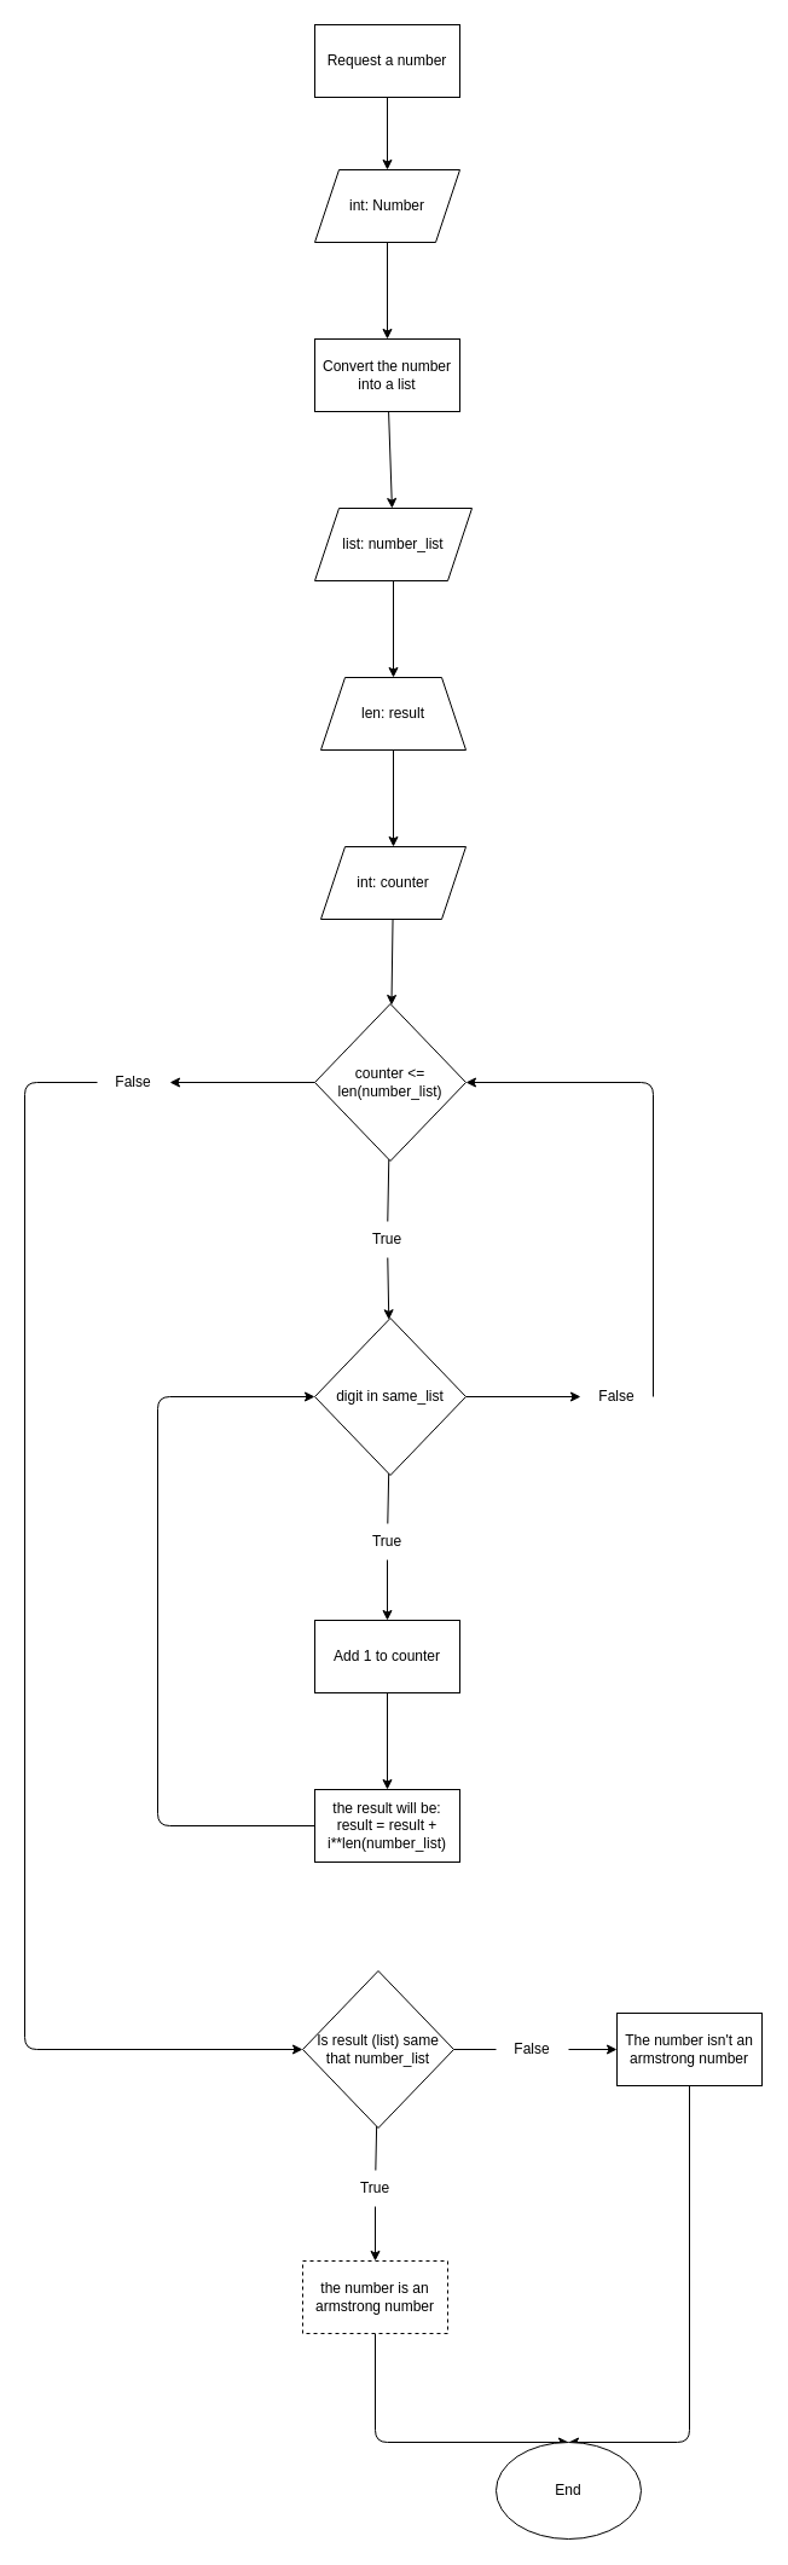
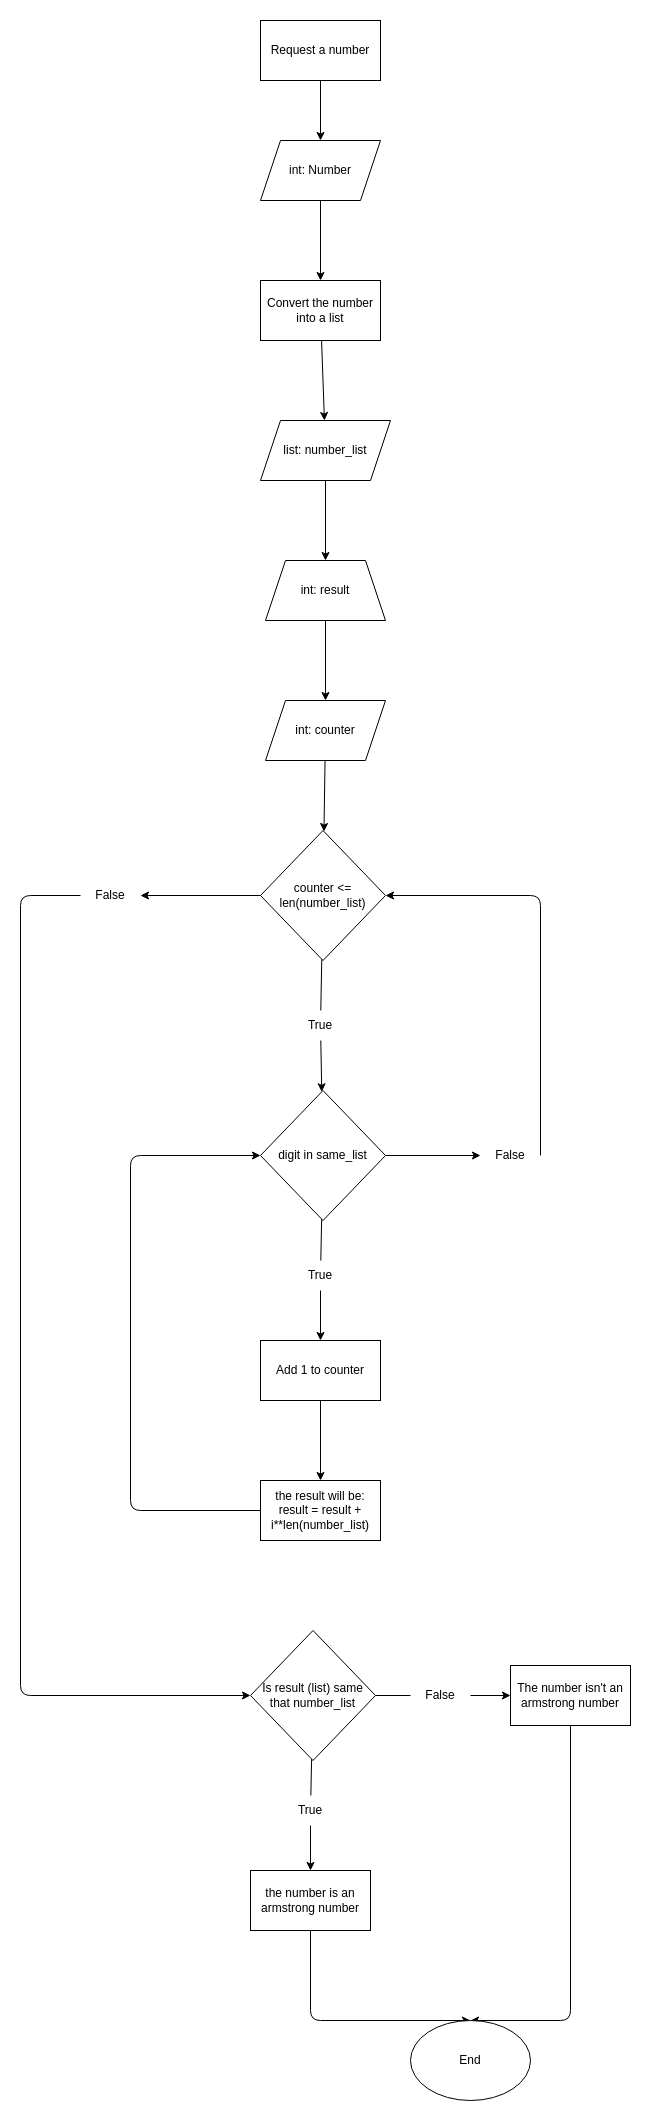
  <mxCell id="0" />
  <mxCell id="1" parent="0" />
  <mxCell id="2" value="" style="edgeStyle=none;html=1;" parent="1" source="3" target="5" edge="1"><mxGeometry relative="1" as="geometry" /></mxCell>
  <mxCell id="3" value="Request a number" style="rounded=0;whiteSpace=wrap;html=1;" parent="1" vertex="1"><mxGeometry x="260" y="20" width="120" height="60" as="geometry" /></mxCell>
  <mxCell id="4" value="" style="edgeStyle=none;html=1;" parent="1" source="5" target="7" edge="1"><mxGeometry relative="1" as="geometry" /></mxCell>
  <mxCell id="5" value="int: Number" style="shape=parallelogram;perimeter=parallelogramPerimeter;whiteSpace=wrap;html=1;fixedSize=1;" parent="1" vertex="1"><mxGeometry x="260" y="140" width="120" height="60" as="geometry" /></mxCell>
  <mxCell id="6" value="" style="edgeStyle=none;html=1;" parent="1" source="7" target="9" edge="1"><mxGeometry relative="1" as="geometry" /></mxCell>
  <mxCell id="7" value="Convert the number into a list" style="whiteSpace=wrap;html=1;" parent="1" vertex="1"><mxGeometry x="260" y="280" width="120" height="60" as="geometry" /></mxCell>
  <mxCell id="8" value="" style="edgeStyle=none;html=1;" edge="1" parent="1" source="9" target="14"><mxGeometry relative="1" as="geometry" /></mxCell>
  <mxCell id="9" value="list: number_list" style="shape=parallelogram;perimeter=parallelogramPerimeter;whiteSpace=wrap;html=1;fixedSize=1;" parent="1" vertex="1"><mxGeometry x="260" y="420" width="130" height="60" as="geometry" /></mxCell>
  <mxCell id="10" value="" style="edgeStyle=none;html=1;startArrow=none;" edge="1" parent="1" source="19" target="17"><mxGeometry relative="1" as="geometry" /></mxCell>
  <mxCell id="11" style="edgeStyle=none;html=1;exitX=0;exitY=0.5;exitDx=0;exitDy=0;entryX=1;entryY=0.5;entryDx=0;entryDy=0;" edge="1" parent="1" source="12" target="32"><mxGeometry relative="1" as="geometry" /></mxCell>
  <mxCell id="12" value="counter &amp;lt;= len(number_list)" style="rhombus;whiteSpace=wrap;html=1;" vertex="1" parent="1"><mxGeometry x="260" y="830" width="125" height="130" as="geometry" /></mxCell>
  <mxCell id="13" value="" style="edgeStyle=none;html=1;" edge="1" parent="1" source="14" target="43"><mxGeometry relative="1" as="geometry" /></mxCell>
- <mxCell id="14" value="len: result" style="shape=trapezoid;perimeter=trapezoidPerimeter;whiteSpace=wrap;html=1;fixedSize=1;" vertex="1" parent="1"><mxGeometry x="265" y="560" width="120" height="60" as="geometry" /></mxCell>
+ <mxCell id="14" value="int: result" style="shape=trapezoid;perimeter=trapezoidPerimeter;whiteSpace=wrap;html=1;fixedSize=1;" vertex="1" parent="1"><mxGeometry x="265" y="560" width="120" height="60" as="geometry" /></mxCell>
  <mxCell id="15" value="" style="edgeStyle=none;html=1;startArrow=none;" edge="1" parent="1" source="23" target="21"><mxGeometry relative="1" as="geometry" /></mxCell>
  <mxCell id="16" value="" style="edgeStyle=none;html=1;" edge="1" parent="1" source="17" target="27"><mxGeometry relative="1" as="geometry" /></mxCell>
  <mxCell id="17" value="digit in same_list" style="rhombus;whiteSpace=wrap;html=1;" vertex="1" parent="1"><mxGeometry x="260" y="1090" width="125" height="130" as="geometry" /></mxCell>
  <mxCell id="18" value="" style="edgeStyle=none;html=1;endArrow=none;" edge="1" parent="1" source="12" target="19"><mxGeometry relative="1" as="geometry"><mxPoint x="322.5" y="960" as="sourcePoint" /><mxPoint x="322.5" y="1090" as="targetPoint" /></mxGeometry></mxCell>
  <mxCell id="19" value="True" style="text;html=1;strokeColor=none;fillColor=none;align=center;verticalAlign=middle;whiteSpace=wrap;rounded=0;" parent="1" vertex="1"><mxGeometry x="290" y="1010" width="60" height="30" as="geometry" /></mxCell>
  <mxCell id="20" value="" style="edgeStyle=none;html=1;" edge="1" parent="1" source="21" target="25"><mxGeometry relative="1" as="geometry" /></mxCell>
  <mxCell id="21" value="Add 1 to counter" style="whiteSpace=wrap;html=1;" vertex="1" parent="1"><mxGeometry x="260" y="1340" width="120" height="60" as="geometry" /></mxCell>
  <mxCell id="22" value="" style="edgeStyle=none;html=1;endArrow=none;" edge="1" parent="1" source="17" target="23"><mxGeometry relative="1" as="geometry"><mxPoint x="322.5" y="1220" as="sourcePoint" /><mxPoint x="322.5" y="1335" as="targetPoint" /></mxGeometry></mxCell>
  <mxCell id="23" value="True" style="text;html=1;strokeColor=none;fillColor=none;align=center;verticalAlign=middle;whiteSpace=wrap;rounded=0;" vertex="1" parent="1"><mxGeometry x="290" y="1260" width="60" height="30" as="geometry" /></mxCell>
  <mxCell id="24" style="edgeStyle=none;html=1;exitX=0;exitY=0.5;exitDx=0;exitDy=0;entryX=0;entryY=0.5;entryDx=0;entryDy=0;" edge="1" parent="1" source="25" target="17"><mxGeometry relative="1" as="geometry"><Array as="points"><mxPoint x="130" y="1510" /><mxPoint x="130" y="1155" /></Array></mxGeometry></mxCell>
  <mxCell id="25" value="the result will be:&lt;br&gt;result = result + i**len(number_list)" style="whiteSpace=wrap;html=1;" vertex="1" parent="1"><mxGeometry x="260" y="1480" width="120" height="60" as="geometry" /></mxCell>
  <mxCell id="26" style="edgeStyle=none;html=1;exitX=1;exitY=0.5;exitDx=0;exitDy=0;entryX=1;entryY=0.5;entryDx=0;entryDy=0;" edge="1" parent="1" source="27" target="12"><mxGeometry relative="1" as="geometry"><Array as="points"><mxPoint x="540" y="895" /></Array></mxGeometry></mxCell>
  <mxCell id="27" value="False" style="text;html=1;strokeColor=none;fillColor=none;align=center;verticalAlign=middle;whiteSpace=wrap;rounded=0;" vertex="1" parent="1"><mxGeometry x="480" y="1140" width="60" height="30" as="geometry" /></mxCell>
  <mxCell id="28" value="" style="edgeStyle=none;html=1;startArrow=none;" edge="1" parent="1" source="38" target="34"><mxGeometry relative="1" as="geometry" /></mxCell>
  <mxCell id="29" value="" style="edgeStyle=none;html=1;startArrow=none;" edge="1" parent="1" source="40" target="36"><mxGeometry relative="1" as="geometry" /></mxCell>
  <mxCell id="30" value="Is result (list) same that number_list" style="rhombus;whiteSpace=wrap;html=1;" vertex="1" parent="1"><mxGeometry x="250" y="1630" width="125" height="130" as="geometry" /></mxCell>
  <mxCell id="31" style="edgeStyle=none;html=1;exitX=0;exitY=0.5;exitDx=0;exitDy=0;entryX=0;entryY=0.5;entryDx=0;entryDy=0;" edge="1" parent="1" source="32" target="30"><mxGeometry relative="1" as="geometry"><Array as="points"><mxPoint x="20" y="895" /><mxPoint x="20" y="1695" /></Array></mxGeometry></mxCell>
  <mxCell id="32" value="False" style="text;html=1;strokeColor=none;fillColor=none;align=center;verticalAlign=middle;whiteSpace=wrap;rounded=0;" vertex="1" parent="1"><mxGeometry x="80" y="880" width="60" height="30" as="geometry" /></mxCell>
  <mxCell id="33" style="edgeStyle=none;html=1;exitX=0.5;exitY=1;exitDx=0;exitDy=0;entryX=0.5;entryY=0;entryDx=0;entryDy=0;" edge="1" parent="1" source="34" target="41"><mxGeometry relative="1" as="geometry"><Array as="points"><mxPoint x="310" y="2020" /></Array></mxGeometry></mxCell>
- <mxCell id="34" value="the number is an armstrong number" style="whiteSpace=wrap;html=1;dashed=1;" vertex="1" parent="1"><mxGeometry x="250" y="1870" width="120" height="60" as="geometry" /></mxCell>
+ <mxCell id="34" value="the number is an armstrong number" style="whiteSpace=wrap;html=1;" vertex="1" parent="1"><mxGeometry x="250" y="1870" width="120" height="60" as="geometry" /></mxCell>
  <mxCell id="35" style="edgeStyle=none;html=1;exitX=0.5;exitY=1;exitDx=0;exitDy=0;entryX=0.5;entryY=0;entryDx=0;entryDy=0;" edge="1" parent="1" source="36" target="41"><mxGeometry relative="1" as="geometry"><Array as="points"><mxPoint x="570" y="2020" /></Array></mxGeometry></mxCell>
  <mxCell id="36" value="The number isn't an armstrong number" style="whiteSpace=wrap;html=1;" vertex="1" parent="1"><mxGeometry x="510" y="1665" width="120" height="60" as="geometry" /></mxCell>
  <mxCell id="37" value="" style="edgeStyle=none;html=1;endArrow=none;" edge="1" parent="1" source="30" target="38"><mxGeometry relative="1" as="geometry"><mxPoint x="311.717" y="1759.186" as="sourcePoint" /><mxPoint x="310.366" y="1870" as="targetPoint" /></mxGeometry></mxCell>
  <mxCell id="38" value="True" style="text;html=1;strokeColor=none;fillColor=none;align=center;verticalAlign=middle;whiteSpace=wrap;rounded=0;" vertex="1" parent="1"><mxGeometry x="280" y="1795" width="60" height="30" as="geometry" /></mxCell>
  <mxCell id="39" value="" style="edgeStyle=none;html=1;endArrow=none;" edge="1" parent="1" source="30" target="40"><mxGeometry relative="1" as="geometry"><mxPoint x="375" y="1695" as="sourcePoint" /><mxPoint x="510" y="1695" as="targetPoint" /></mxGeometry></mxCell>
  <mxCell id="40" value="False" style="text;html=1;strokeColor=none;fillColor=none;align=center;verticalAlign=middle;whiteSpace=wrap;rounded=0;" vertex="1" parent="1"><mxGeometry x="410" y="1680" width="60" height="30" as="geometry" /></mxCell>
  <mxCell id="41" value="End" style="ellipse;whiteSpace=wrap;html=1;" vertex="1" parent="1"><mxGeometry x="410" y="2020" width="120" height="80" as="geometry" /></mxCell>
  <mxCell id="42" value="" style="edgeStyle=none;html=1;" edge="1" parent="1" source="43" target="12"><mxGeometry relative="1" as="geometry" /></mxCell>
  <mxCell id="43" value="int: counter" style="shape=parallelogram;perimeter=parallelogramPerimeter;whiteSpace=wrap;html=1;fixedSize=1;" vertex="1" parent="1"><mxGeometry x="265" y="700" width="120" height="60" as="geometry" /></mxCell>
